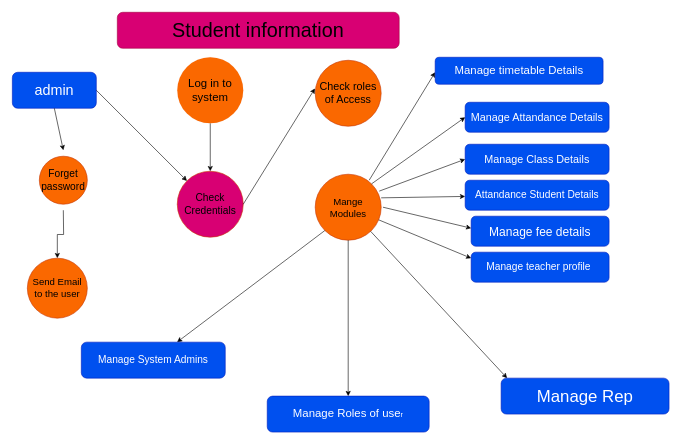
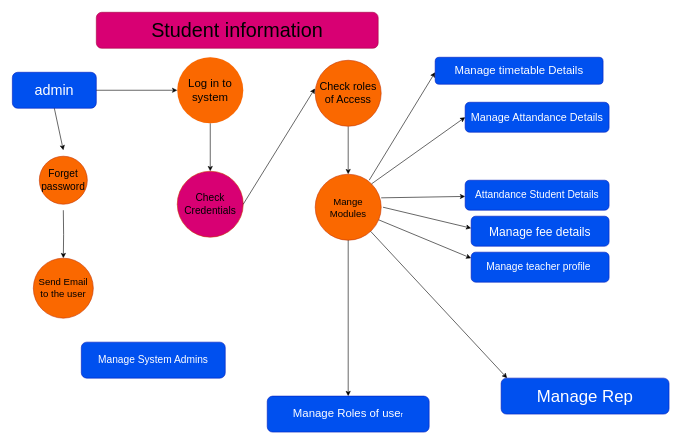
  <mxCell id="0" />
  <mxCell id="1" parent="0" />
- <mxCell id="2" value="&lt;font style=&quot;font-size: 33px; color: light-dark(rgb(0, 0, 0), rgb(0, 0, 0));&quot;&gt;Student information&lt;/font&gt;" style="rounded=1;whiteSpace=wrap;html=1;fillColor=#d80073;fontColor=#ffffff;strokeColor=#A50040;" vertex="1" parent="1"><mxGeometry x="195" y="20" width="470" height="60" as="geometry" /></mxCell>
+ <mxCell id="2" value="&lt;font style=&quot;font-size: 33px; color: light-dark(rgb(0, 0, 0), rgb(0, 0, 0));&quot;&gt;Student information&lt;/font&gt;" style="rounded=1;whiteSpace=wrap;html=1;fillColor=#d80073;fontColor=#ffffff;strokeColor=#A50040;" vertex="1" parent="1"><mxGeometry x="160" y="20" width="470" height="60" as="geometry" /></mxCell>
  <mxCell id="3" value="&lt;font style=&quot;font-size: 24px;&quot;&gt;admin&lt;/font&gt;" style="rounded=1;whiteSpace=wrap;html=1;fillColor=#0050ef;fontColor=#ffffff;strokeColor=#001DBC;" vertex="1" parent="1"><mxGeometry x="20" y="120" width="140" height="60" as="geometry" /></mxCell>
  <mxCell id="4" value="" style="edgeStyle=orthogonalEdgeStyle;rounded=0;orthogonalLoop=1;jettySize=auto;html=1;" edge="1" parent="1" source="5" target="10"><mxGeometry relative="1" as="geometry" /></mxCell>
  <mxCell id="5" value="&lt;font style=&quot;font-size: 19px;&quot;&gt;Log in to system&lt;/font&gt;" style="ellipse;whiteSpace=wrap;html=1;aspect=fixed;strokeWidth=0;fillColor=#fa6800;fontColor=#000000;strokeColor=#C73500;" vertex="1" parent="1"><mxGeometry x="295" y="95" width="110" height="110" as="geometry" /></mxCell>
- <mxCell id="6" value="" style="endArrow=classic;html=1;rounded=0;exitX=1;exitY=0.5;exitDx=0;exitDy=0;" edge="1" parent="1" source="3" target="10"><mxGeometry width="50" height="50" relative="1" as="geometry"><mxPoint x="415" y="280" as="sourcePoint" /><mxPoint x="465" y="230" as="targetPoint" /></mxGeometry></mxCell>
+ <mxCell id="6" value="" style="endArrow=classic;html=1;rounded=0;exitX=1;exitY=0.5;exitDx=0;exitDy=0;entryX=0;entryY=0.5;entryDx=0;entryDy=0;" edge="1" parent="1" source="3" target="5"><mxGeometry width="50" height="50" relative="1" as="geometry"><mxPoint x="415" y="280" as="sourcePoint" /><mxPoint x="465" y="230" as="targetPoint" /></mxGeometry></mxCell>
  <mxCell id="7" value="" style="endArrow=classic;html=1;rounded=0;exitX=0.5;exitY=1;exitDx=0;exitDy=0;" edge="1" parent="1" source="3"><mxGeometry width="50" height="50" relative="1" as="geometry"><mxPoint x="415" y="280" as="sourcePoint" /><mxPoint x="105" y="250" as="targetPoint" /></mxGeometry></mxCell>
  <mxCell id="8" value="" style="edgeStyle=orthogonalEdgeStyle;rounded=0;orthogonalLoop=1;jettySize=auto;html=1;" edge="1" parent="1" target="9"><mxGeometry relative="1" as="geometry"><mxPoint x="105" y="350" as="sourcePoint" /></mxGeometry></mxCell>
- <mxCell id="9" value="&lt;font style=&quot;font-size: 16px;&quot;&gt;Send Email to the user&lt;/font&gt;" style="ellipse;whiteSpace=wrap;html=1;aspect=fixed;fillColor=#fa6800;strokeColor=#C73500;fontColor=#000000;" vertex="1" parent="1"><mxGeometry x="45" y="430" width="100" height="100" as="geometry" /></mxCell>
+ <mxCell id="9" value="&lt;font style=&quot;font-size: 16px;&quot;&gt;Send Email to the user&lt;/font&gt;" style="ellipse;whiteSpace=wrap;html=1;aspect=fixed;fillColor=#fa6800;strokeColor=#C73500;fontColor=#000000;" vertex="1" parent="1"><mxGeometry x="55" y="430" width="100" height="100" as="geometry" /></mxCell>
  <mxCell id="10" value="&lt;font style=&quot;font-size: 17px;&quot;&gt;Check Credentials&lt;/font&gt;" style="ellipse;whiteSpace=wrap;html=1;aspect=fixed;fillColor=#d80073;fontColor=#000000;strokeColor=#C73500;" vertex="1" parent="1"><mxGeometry x="295" y="285" width="110" height="110" as="geometry" /></mxCell>
+ <mxCell id="11" value="" style="edgeStyle=orthogonalEdgeStyle;rounded=0;orthogonalLoop=1;jettySize=auto;html=1;" edge="1" parent="1" source="12" target="14"><mxGeometry relative="1" as="geometry" /></mxCell>
  <mxCell id="12" value="&lt;font style=&quot;font-size: 18px;&quot;&gt;Check roles of Access&lt;/font&gt;" style="ellipse;whiteSpace=wrap;html=1;aspect=fixed;fillColor=#fa6800;fontColor=#000000;strokeColor=#C73500;" vertex="1" parent="1"><mxGeometry x="525" y="100" width="110" height="110" as="geometry" /></mxCell>
  <mxCell id="13" value="" style="endArrow=classic;html=1;rounded=0;entryX=-0.004;entryY=0.427;entryDx=0;entryDy=0;entryPerimeter=0;" edge="1" parent="1" target="12"><mxGeometry width="50" height="50" relative="1" as="geometry"><mxPoint x="405" y="340" as="sourcePoint" /><mxPoint x="455" y="290" as="targetPoint" /></mxGeometry></mxCell>
  <mxCell id="14" value="&lt;font style=&quot;font-size: 16px;&quot;&gt;Mange Modules&lt;/font&gt;" style="ellipse;whiteSpace=wrap;html=1;aspect=fixed;fillColor=#fa6800;fontColor=#000000;strokeColor=#C73500;" vertex="1" parent="1"><mxGeometry x="525" y="290" width="110" height="110" as="geometry" /></mxCell>
  <mxCell id="15" value="" style="endArrow=classic;html=1;rounded=0;exitX=0.818;exitY=0.091;exitDx=0;exitDy=0;exitPerimeter=0;" edge="1" parent="1" source="14"><mxGeometry width="50" height="50" relative="1" as="geometry"><mxPoint x="601.81" y="290" as="sourcePoint" /><mxPoint x="725" y="120" as="targetPoint" /><Array as="points" /></mxGeometry></mxCell>
  <mxCell id="16" value="&lt;font style=&quot;font-size: 19px;&quot;&gt;Manage timetable Details&lt;/font&gt;" style="rounded=1;whiteSpace=wrap;html=1;fillColor=#0050ef;fontColor=#ffffff;strokeColor=#001DBC;" vertex="1" parent="1"><mxGeometry x="725" y="95" width="280" height="45" as="geometry" /></mxCell>
  <mxCell id="17" value="" style="endArrow=classic;html=1;rounded=0;exitX=1;exitY=0;exitDx=0;exitDy=0;entryX=0;entryY=0.5;entryDx=0;entryDy=0;" edge="1" parent="1" source="14" target="18"><mxGeometry width="50" height="50" relative="1" as="geometry"><mxPoint x="615" y="370" as="sourcePoint" /><mxPoint x="835" y="200" as="targetPoint" /></mxGeometry></mxCell>
  <mxCell id="18" value="&lt;font style=&quot;font-size: 18px;&quot;&gt;Manage Attandance Details&lt;/font&gt;" style="rounded=1;whiteSpace=wrap;html=1;fillColor=#0050ef;fontColor=#ffffff;strokeColor=#001DBC;" vertex="1" parent="1"><mxGeometry x="775" y="170" width="240" height="50" as="geometry" /></mxCell>
- <mxCell id="19" value="" style="endArrow=classic;html=1;rounded=0;exitX=0.971;exitY=0.256;exitDx=0;exitDy=0;exitPerimeter=0;entryX=0;entryY=0.5;entryDx=0;entryDy=0;" edge="1" parent="1" source="14" target="20"><mxGeometry width="50" height="50" relative="1" as="geometry"><mxPoint x="615" y="370" as="sourcePoint" /><mxPoint x="785" y="270" as="targetPoint" /></mxGeometry></mxCell>
- <mxCell id="20" value="&lt;font style=&quot;font-size: 18px;&quot;&gt;Manage Class Details&lt;/font&gt;" style="rounded=1;whiteSpace=wrap;html=1;fillColor=#0050ef;fontColor=#ffffff;strokeColor=#001DBC;" vertex="1" parent="1"><mxGeometry x="775" y="240" width="240" height="50" as="geometry" /></mxCell>
  <mxCell id="21" value="" style="endArrow=classic;html=1;rounded=0;exitX=1;exitY=0.358;exitDx=0;exitDy=0;exitPerimeter=0;" edge="1" parent="1" source="14" target="22"><mxGeometry width="50" height="50" relative="1" as="geometry"><mxPoint x="625" y="400" as="sourcePoint" /><mxPoint x="785" y="320" as="targetPoint" /></mxGeometry></mxCell>
  <mxCell id="22" value="&lt;font style=&quot;font-size: 17px;&quot;&gt;Attandance Student Details&lt;/font&gt;" style="rounded=1;whiteSpace=wrap;html=1;fillColor=#0050ef;strokeColor=#001DBC;fontColor=#ffffff;" vertex="1" parent="1"><mxGeometry x="775" y="300" width="240" height="50" as="geometry" /></mxCell>
  <mxCell id="23" value="" style="endArrow=classic;html=1;rounded=0;" edge="1" parent="1"><mxGeometry width="50" height="50" relative="1" as="geometry"><mxPoint x="638" y="345" as="sourcePoint" /><mxPoint x="785" y="380" as="targetPoint" /></mxGeometry></mxCell>
  <mxCell id="24" value="" style="endArrow=classic;html=1;rounded=0;" edge="1" parent="1" source="14"><mxGeometry width="50" height="50" relative="1" as="geometry"><mxPoint x="615" y="420" as="sourcePoint" /><mxPoint x="785" y="430" as="targetPoint" /></mxGeometry></mxCell>
  <mxCell id="25" value="&lt;font style=&quot;font-size: 20px;&quot;&gt;Manage fee details&lt;/font&gt;" style="rounded=1;whiteSpace=wrap;html=1;fillColor=#0050ef;strokeColor=#001DBC;fontColor=#ffffff;" vertex="1" parent="1"><mxGeometry x="785" y="360" width="230" height="50" as="geometry" /></mxCell>
  <mxCell id="26" value="&lt;font style=&quot;font-size: 17px;&quot;&gt;Manage teacher profile&amp;nbsp;&lt;/font&gt;" style="rounded=1;whiteSpace=wrap;html=1;fillColor=#0050ef;strokeColor=#001DBC;fontColor=#ffffff;" vertex="1" parent="1"><mxGeometry x="785" y="420" width="230" height="50" as="geometry" /></mxCell>
  <mxCell id="27" value="" style="endArrow=classic;html=1;rounded=0;" edge="1" parent="1" source="14"><mxGeometry width="50" height="50" relative="1" as="geometry"><mxPoint x="625" y="410" as="sourcePoint" /><mxPoint x="845" y="630" as="targetPoint" /></mxGeometry></mxCell>
- <mxCell id="28" value="" style="endArrow=classic;html=1;rounded=0;exitX=0;exitY=1;exitDx=0;exitDy=0;" edge="1" parent="1" source="14" target="30"><mxGeometry width="50" height="50" relative="1" as="geometry"><mxPoint x="345" y="540" as="sourcePoint" /><mxPoint x="315" y="600" as="targetPoint" /></mxGeometry></mxCell>
  <mxCell id="29" value="" style="endArrow=classic;html=1;rounded=0;exitX=0.5;exitY=1;exitDx=0;exitDy=0;" edge="1" parent="1" source="14"><mxGeometry width="50" height="50" relative="1" as="geometry"><mxPoint x="345" y="540" as="sourcePoint" /><mxPoint x="580" y="660" as="targetPoint" /></mxGeometry></mxCell>
  <mxCell id="30" value="&lt;font style=&quot;font-size: 17px;&quot;&gt;Manage System Admins&lt;/font&gt;" style="rounded=1;whiteSpace=wrap;html=1;fillColor=#0050ef;strokeColor=#001DBC;fontColor=#ffffff;" vertex="1" parent="1"><mxGeometry x="135" y="570" width="240" height="60" as="geometry" /></mxCell>
  <mxCell id="31" value="&lt;font style=&quot;font-size: 19px;&quot;&gt;Manage Roles of use&lt;/font&gt;r" style="rounded=1;whiteSpace=wrap;html=1;fillColor=#0050ef;strokeColor=#001DBC;fontColor=#ffffff;" vertex="1" parent="1"><mxGeometry x="445" y="660" width="270" height="60" as="geometry" /></mxCell>
  <mxCell id="32" value="&lt;font style=&quot;font-size: 28px;&quot;&gt;Manage Rep&lt;/font&gt;" style="rounded=1;whiteSpace=wrap;html=1;fillColor=#0050ef;strokeColor=#001DBC;fontColor=#ffffff;" vertex="1" parent="1"><mxGeometry x="835" y="630" width="280" height="60" as="geometry" /></mxCell>
  <mxCell id="33" value="&lt;font style=&quot;font-size: 17px;&quot;&gt;Forget password&lt;/font&gt;" style="ellipse;whiteSpace=wrap;html=1;aspect=fixed;fillColor=#fa6800;fontColor=#000000;strokeColor=#C73500;" vertex="1" parent="1"><mxGeometry x="65" y="260" width="80" height="80" as="geometry" /></mxCell>
